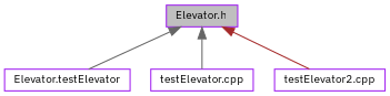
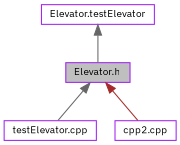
  digraph {
    fontname="IBM Plex Sans"
    node [color=purple fillcolor=white fontname="IBM Plex Sans" fontsize=10 shape=record style=filled]
    edge [color=gray40 dir=back fontname="IBM Plex Sans" fontsize=10 labelfontname=Helvetica labelfontsize=10 style=solid]
    n1 [fillcolor=grey75 fontcolor=black height=0.2 label="Elevator.h" width=0.4]
    n2 [height=0.2 label="Elevator.testElevator" width=0.4]
    n3 [height=0.2 label="testElevator.cpp" width=0.4]
-   n4 [height=0.2 label="testElevator2.cpp" width=0.4]
-   n1 -> n2
+   n4 [height=0.2 label="cpp2.cpp" width=0.4]
+   n2 -> n1
    n1 -> n3
    n1 -> n4 [color=brown]
  }
